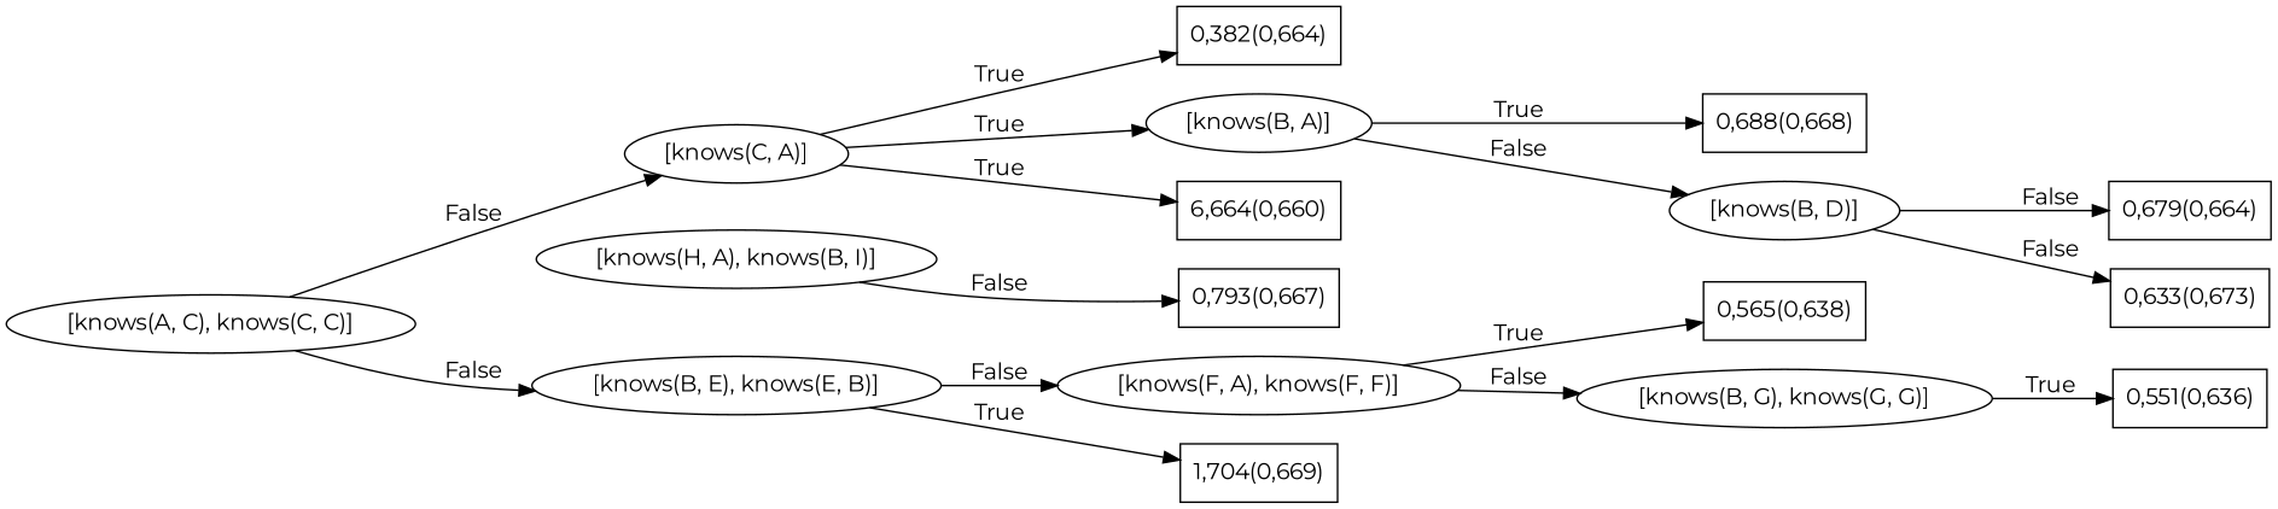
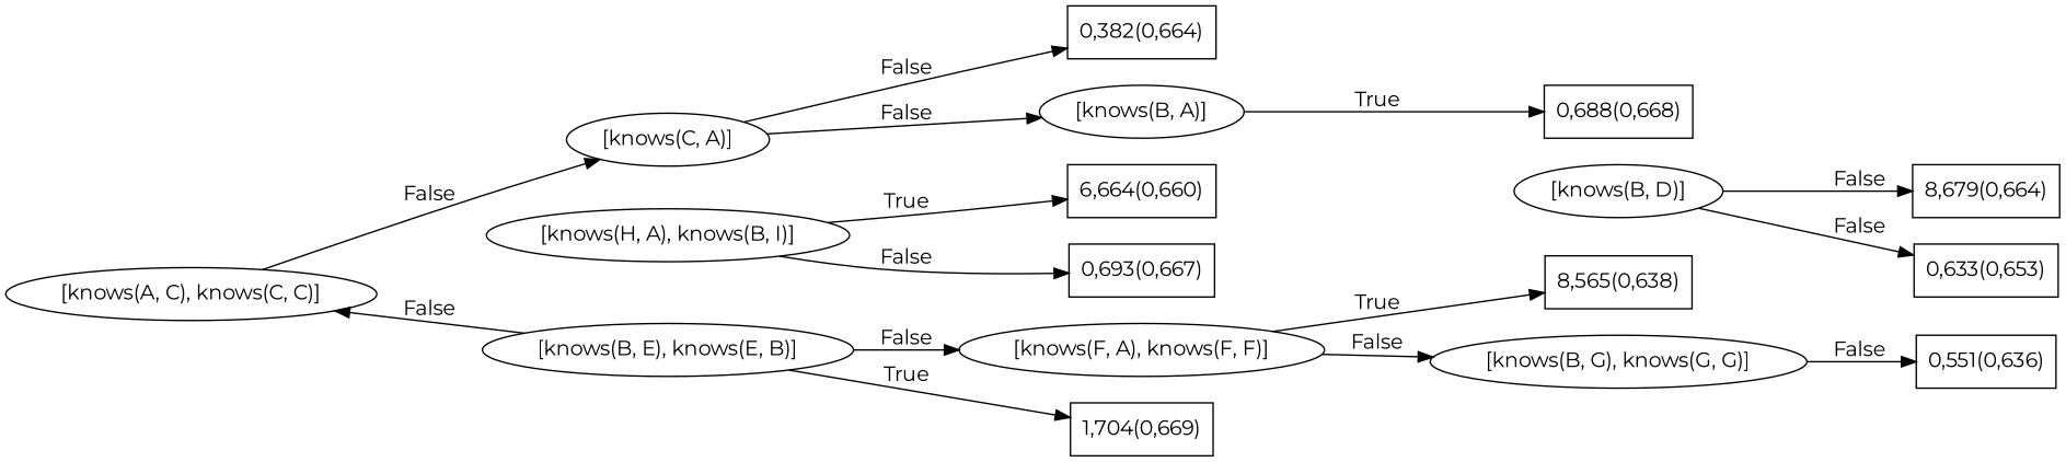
  digraph {
    fontname=Montserrat
    rankdir=LR
    node [fontname=Montserrat shape=box]
    edge [fontname=Montserrat]
    n1 [label="[knows(A, C), knows(C, C)]" shape=""]
    n2 [label="[knows(C, A)]" shape=""]
    n3 [label="[knows(B, E), knows(E, B)]" shape=""]
    n4 [label="0,382(0,664)"]
    n5 [label="[knows(B, A)]" shape=""]
    n6 [label="1,704(0,669)"]
    n7 [label="[knows(F, A), knows(F, F)]" shape=""]
    n8 [label="0,688(0,668)"]
    n9 [label="[knows(B, D)]" shape=""]
-   n10 [label="0,565(0,638)"]
+   n10 [label="8,565(0,638)"]
    n11 [label="[knows(B, G), knows(G, G)]" shape=""]
-   n12 [label="0,633(0,673)"]
-   n13 [label="0,679(0,664)"]
+   n12 [label="0,633(0,653)"]
+   n13 [label="8,679(0,664)"]
    n14 [label="0,551(0,636)"]
    n15 [label="[knows(H, A), knows(B, I)]" shape=""]
    n16 [label="6,664(0,660)"]
-   n17 [label="0,793(0,667)"]
+   n17 [label="0,693(0,667)"]
    n1 -> n2 [label=False]
-   n1 -> n3 [label=False]
-   n2 -> n4 [label=True]
-   n2 -> n5 [label=True]
+   n3 -> n1 [label=False]
+   n2 -> n4 [label=False]
+   n2 -> n5 [label=False]
    n3 -> n6 [label=True]
    n3 -> n7 [label=False]
    n5 -> n8 [label=True]
-   n5 -> n9 [label=False]
    n7 -> n10 [label=True]
    n7 -> n11 [label=False]
    n9 -> n12 [label=False]
    n9 -> n13 [label=False]
-   n11 -> n14 [label=True]
-   n2 -> n16 [label=True]
+   n11 -> n14 [label=False]
+   n15 -> n16 [label=True]
    n15 -> n17 [label=False]
  }
